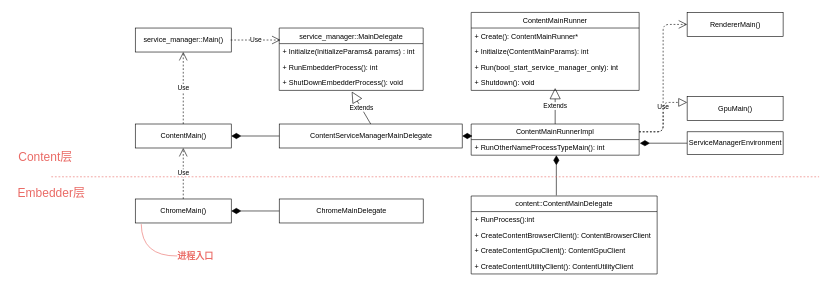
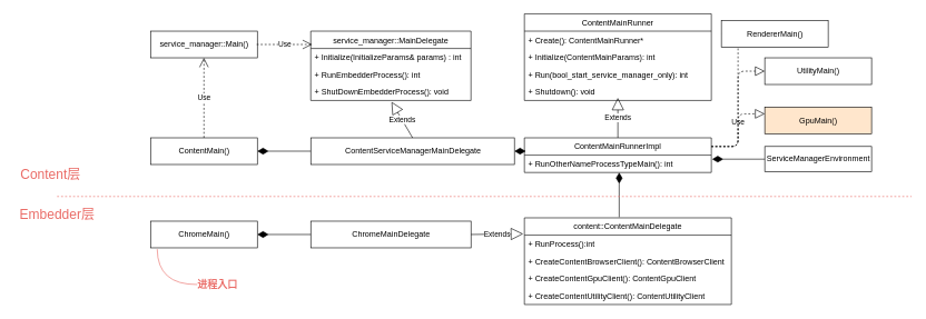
  <mxCell id="0" />
  <mxCell id="1" parent="0" />
  <mxCell id="2" value="ChromeMainDelegate" style="html=1;" parent="1" vertex="1"><mxGeometry x="465" y="331" width="240" height="40" as="geometry" /></mxCell>
+ <mxCell id="3" value="Extends" style="endArrow=block;endSize=16;endFill=0;html=1;exitX=1;exitY=0.5;exitDx=0;exitDy=0;entryX=-0.006;entryY=0.185;entryDx=0;entryDy=0;entryPerimeter=0;" parent="1" source="2" target="36" edge="1"><mxGeometry width="160" relative="1" as="geometry"><mxPoint x="815" y="511" as="sourcePoint" /><mxPoint x="1315" y="461" as="targetPoint" /></mxGeometry></mxCell>
  <mxCell id="4" value="ContentServiceManagerMainDelegate" style="html=1;" parent="1" vertex="1"><mxGeometry x="465" y="206" width="305" height="40" as="geometry" /></mxCell>
  <mxCell id="5" value="service_manager::Main()" style="html=1;" parent="1" vertex="1"><mxGeometry x="225" y="46" width="160" height="40" as="geometry" /></mxCell>
  <mxCell id="6" value="ContentMain()" style="html=1;" parent="1" vertex="1"><mxGeometry x="225" y="206" width="160" height="40" as="geometry" /></mxCell>
  <mxCell id="7" value="ChromeMain()" style="html=1;" parent="1" vertex="1"><mxGeometry x="225" y="331" width="160" height="40" as="geometry" /></mxCell>
  <mxCell id="8" value="" style="endArrow=diamondThin;endFill=1;endSize=14;html=1;exitX=0;exitY=0.5;exitDx=0;exitDy=0;entryX=1;entryY=0.5;entryDx=0;entryDy=0;" parent="1" source="2" target="7" edge="1"><mxGeometry width="160" relative="1" as="geometry"><mxPoint x="875" y="181" as="sourcePoint" /><mxPoint x="795" y="181" as="targetPoint" /></mxGeometry></mxCell>
  <mxCell id="9" value="" style="endArrow=diamondThin;endFill=1;endSize=14;html=1;entryX=1;entryY=0.5;entryDx=0;entryDy=0;" parent="1" source="4" target="6" edge="1"><mxGeometry width="160" relative="1" as="geometry"><mxPoint x="475" y="136" as="sourcePoint" /><mxPoint x="395" y="136" as="targetPoint" /></mxGeometry></mxCell>
  <mxCell id="10" value="Use" style="endArrow=open;endSize=12;dashed=1;html=1;exitX=1;exitY=0.5;exitDx=0;exitDy=0;" parent="1" edge="1"><mxGeometry width="160" relative="1" as="geometry"><mxPoint x="384" y="66" as="sourcePoint" /><mxPoint x="467" y="66" as="targetPoint" /></mxGeometry></mxCell>
  <mxCell id="11" value="" style="endArrow=diamondThin;endFill=1;endSize=14;html=1;exitX=0;exitY=0.5;exitDx=0;exitDy=0;entryX=1;entryY=0.5;entryDx=0;entryDy=0;" parent="1" target="4" edge="1"><mxGeometry width="160" relative="1" as="geometry"><mxPoint x="785" y="226" as="sourcePoint" /><mxPoint x="795" y="-44" as="targetPoint" /></mxGeometry></mxCell>
- <mxCell id="12" value="Use" style="endArrow=open;endSize=12;dashed=1;html=1;exitX=0.5;exitY=0;exitDx=0;exitDy=0;entryX=0.5;entryY=1;entryDx=0;entryDy=0;" parent="1" source="7" target="6" edge="1"><mxGeometry width="160" relative="1" as="geometry"><mxPoint x="545" y="306" as="sourcePoint" /><mxPoint x="705" y="306" as="targetPoint" /></mxGeometry></mxCell>
  <mxCell id="13" value="Use" style="endArrow=open;endSize=12;dashed=1;html=1;entryX=0.5;entryY=1;entryDx=0;entryDy=0;" parent="1" target="5" edge="1"><mxGeometry width="160" relative="1" as="geometry"><mxPoint x="305" y="206" as="sourcePoint" /><mxPoint x="315" y="256" as="targetPoint" /></mxGeometry></mxCell>
  <mxCell id="14" value="Extends" style="endArrow=block;endSize=16;endFill=0;html=1;exitX=0.5;exitY=0;exitDx=0;exitDy=0;" parent="1" edge="1"><mxGeometry width="160" relative="1" as="geometry"><mxPoint x="925" y="206" as="sourcePoint" /><mxPoint x="925" y="146" as="targetPoint" /></mxGeometry></mxCell>
  <mxCell id="15" value="Extends" style="endArrow=block;endSize=16;endFill=0;html=1;exitX=0.5;exitY=0;exitDx=0;exitDy=0;entryX=0.504;entryY=1.077;entryDx=0;entryDy=0;entryPerimeter=0;" parent="1" source="4" target="28" edge="1"><mxGeometry width="160" relative="1" as="geometry"><mxPoint x="935" y="216" as="sourcePoint" /><mxPoint x="586" y="150" as="targetPoint" /></mxGeometry></mxCell>
  <mxCell id="16" value="Use" style="endArrow=open;endSize=12;dashed=1;html=1;entryX=0;entryY=0.5;entryDx=0;entryDy=0;exitX=1;exitY=0.25;exitDx=0;exitDy=0;" parent="1" source="34" target="20" edge="1"><mxGeometry x="-0.373" width="160" relative="1" as="geometry"><mxPoint x="795" y="306" as="sourcePoint" /><mxPoint x="1148.12" y="219" as="targetPoint" /><Array as="points"><mxPoint x="1105" y="219" /><mxPoint x="1105" y="40" /></Array><mxPoint as="offset" /></mxGeometry></mxCell>
  <mxCell id="17" value="" style="endArrow=diamondThin;endFill=1;endSize=14;html=1;exitX=0.458;exitY=-0.038;exitDx=0;exitDy=0;entryX=0.507;entryY=0.846;entryDx=0;entryDy=0;entryPerimeter=0;exitPerimeter=0;" parent="1" edge="1"><mxGeometry width="160" relative="1" as="geometry"><mxPoint x="926.98" y="325.06" as="sourcePoint" /><mxPoint x="926.96" y="257.996" as="targetPoint" /></mxGeometry></mxCell>
  <mxCell id="18" value="" style="endArrow=none;html=1;edgeStyle=orthogonalEdgeStyle;curved=1;fontColor=#EA6B66;strokeColor=#EA6B66;" parent="1" edge="1"><mxGeometry width="50" height="50" relative="1" as="geometry"><mxPoint x="295" y="426" as="sourcePoint" /><mxPoint x="235" y="373" as="targetPoint" /></mxGeometry></mxCell>
  <mxCell id="19" value="进程入口" style="text;html=1;resizable=0;autosize=1;align=center;verticalAlign=middle;points=[];fillColor=none;strokeColor=none;rounded=0;fontSize=15;fontColor=#EA6B66;fontStyle=1" parent="1" vertex="1"><mxGeometry x="285" y="416" width="80" height="20" as="geometry" /></mxCell>
- <mxCell id="20" value="RendererMain()" style="html=1;" parent="1" vertex="1"><mxGeometry x="1145" y="20" width="160" height="40" as="geometry" /></mxCell>
- <mxCell id="22" value="GpuMain()" style="html=1;" parent="1" vertex="1"><mxGeometry x="1145" y="160" width="160" height="40" as="geometry" /></mxCell>
+ <mxCell id="20" value="RendererMain()" style="html=1;" parent="1" vertex="1"><mxGeometry x="1080" y="30" width="160" height="40" as="geometry" /></mxCell>
+ <mxCell id="21" value="UtilityMain()" style="html=1;" parent="1" vertex="1"><mxGeometry x="1145" y="86" width="160" height="40" as="geometry" /></mxCell>
+ <mxCell id="22" value="GpuMain()" style="html=1;fillColor=#ffe6cc;" parent="1" vertex="1"><mxGeometry x="1145" y="160" width="160" height="40" as="geometry" /></mxCell>
+ <mxCell id="23" value="" style="endArrow=block;dashed=1;endFill=0;endSize=12;html=1;entryX=0;entryY=0.5;entryDx=0;entryDy=0;exitX=1;exitY=0.25;exitDx=0;exitDy=0;" parent="1" source="34" target="21" edge="1"><mxGeometry width="160" relative="1" as="geometry"><mxPoint x="745" y="146" as="sourcePoint" /><mxPoint x="905" y="146" as="targetPoint" /><Array as="points"><mxPoint x="1105" y="219" /><mxPoint x="1105" y="106" /></Array></mxGeometry></mxCell>
  <mxCell id="24" value="" style="endArrow=block;dashed=1;endFill=0;endSize=12;html=1;exitX=1;exitY=0.25;exitDx=0;exitDy=0;entryX=0;entryY=0.25;entryDx=0;entryDy=0;" parent="1" target="22" edge="1"><mxGeometry width="160" relative="1" as="geometry"><mxPoint x="1065" y="219" as="sourcePoint" /><mxPoint x="1145" y="216" as="targetPoint" /><Array as="points"><mxPoint x="1105" y="219" /><mxPoint x="1105" y="170" /></Array></mxGeometry></mxCell>
  <mxCell id="25" value="service_manager::MainDelegate" style="swimlane;fontStyle=0;childLayout=stackLayout;horizontal=1;startSize=26;fillColor=none;horizontalStack=0;resizeParent=1;resizeParentMax=0;resizeLast=0;collapsible=1;marginBottom=0;" parent="1" vertex="1"><mxGeometry x="465" y="46" width="240" height="104" as="geometry" /></mxCell>
  <mxCell id="26" value="+ Initialize(InitializeParams&amp; params) : int" style="text;strokeColor=none;fillColor=none;align=left;verticalAlign=top;spacingLeft=4;spacingRight=4;overflow=hidden;rotatable=0;points=[[0,0.5],[1,0.5]];portConstraint=eastwest;" parent="25" vertex="1"><mxGeometry y="26" width="240" height="26" as="geometry" /></mxCell>
  <mxCell id="27" value="+ RunEmbedderProcess(): int" style="text;strokeColor=none;fillColor=none;align=left;verticalAlign=top;spacingLeft=4;spacingRight=4;overflow=hidden;rotatable=0;points=[[0,0.5],[1,0.5]];portConstraint=eastwest;" parent="25" vertex="1"><mxGeometry y="52" width="240" height="26" as="geometry" /></mxCell>
  <mxCell id="28" value="+ ShutDownEmbedderProcess(): void" style="text;strokeColor=none;fillColor=none;align=left;verticalAlign=top;spacingLeft=4;spacingRight=4;overflow=hidden;rotatable=0;points=[[0,0.5],[1,0.5]];portConstraint=eastwest;" parent="25" vertex="1"><mxGeometry y="78" width="240" height="26" as="geometry" /></mxCell>
  <mxCell id="29" value="ContentMainRunner" style="swimlane;fontStyle=0;childLayout=stackLayout;horizontal=1;startSize=26;fillColor=none;horizontalStack=0;resizeParent=1;resizeParentMax=0;resizeLast=0;collapsible=1;marginBottom=0;" parent="1" vertex="1"><mxGeometry x="785" y="20" width="280" height="130" as="geometry" /></mxCell>
  <mxCell id="30" value="+ Create(): ContentMainRunner*" style="text;strokeColor=none;fillColor=none;align=left;verticalAlign=top;spacingLeft=4;spacingRight=4;overflow=hidden;rotatable=0;points=[[0,0.5],[1,0.5]];portConstraint=eastwest;" parent="29" vertex="1"><mxGeometry y="26" width="280" height="26" as="geometry" /></mxCell>
  <mxCell id="31" value="+ Initialize(ContentMainParams): int" style="text;strokeColor=none;fillColor=none;align=left;verticalAlign=top;spacingLeft=4;spacingRight=4;overflow=hidden;rotatable=0;points=[[0,0.5],[1,0.5]];portConstraint=eastwest;" parent="29" vertex="1"><mxGeometry y="52" width="280" height="26" as="geometry" /></mxCell>
  <mxCell id="32" value="+ Run(bool_start_service_manager_only): int" style="text;strokeColor=none;fillColor=none;align=left;verticalAlign=top;spacingLeft=4;spacingRight=4;overflow=hidden;rotatable=0;points=[[0,0.5],[1,0.5]];portConstraint=eastwest;" parent="29" vertex="1"><mxGeometry y="78" width="280" height="26" as="geometry" /></mxCell>
  <mxCell id="33" value="+ Shutdown(): void" style="text;strokeColor=none;fillColor=none;align=left;verticalAlign=top;spacingLeft=4;spacingRight=4;overflow=hidden;rotatable=0;points=[[0,0.5],[1,0.5]];portConstraint=eastwest;" parent="29" vertex="1"><mxGeometry y="104" width="280" height="26" as="geometry" /></mxCell>
  <mxCell id="34" value="ContentMainRunnerImpl" style="swimlane;fontStyle=0;childLayout=stackLayout;horizontal=1;startSize=26;fillColor=none;horizontalStack=0;resizeParent=1;resizeParentMax=0;resizeLast=0;collapsible=1;marginBottom=0;" parent="1" vertex="1"><mxGeometry x="785" y="206" width="280" height="52" as="geometry" /></mxCell>
  <mxCell id="35" value="+ RunOtherNameProcessTypeMain(): int" style="text;strokeColor=none;fillColor=none;align=left;verticalAlign=top;spacingLeft=4;spacingRight=4;overflow=hidden;rotatable=0;points=[[0,0.5],[1,0.5]];portConstraint=eastwest;" parent="34" vertex="1"><mxGeometry y="26" width="280" height="26" as="geometry" /></mxCell>
  <mxCell id="36" value="content::ContentMainDelegate" style="swimlane;fontStyle=0;childLayout=stackLayout;horizontal=1;startSize=26;fillColor=none;horizontalStack=0;resizeParent=1;resizeParentMax=0;resizeLast=0;collapsible=1;marginBottom=0;" parent="1" vertex="1"><mxGeometry x="785" y="326" width="310" height="130" as="geometry" /></mxCell>
  <mxCell id="37" value="+ RunProcess():int" style="text;strokeColor=none;fillColor=none;align=left;verticalAlign=top;spacingLeft=4;spacingRight=4;overflow=hidden;rotatable=0;points=[[0,0.5],[1,0.5]];portConstraint=eastwest;" parent="36" vertex="1"><mxGeometry y="26" width="310" height="26" as="geometry" /></mxCell>
  <mxCell id="38" value="+ CreateContentBrowserClient(): ContentBrowserClient" style="text;strokeColor=none;fillColor=none;align=left;verticalAlign=top;spacingLeft=4;spacingRight=4;overflow=hidden;rotatable=0;points=[[0,0.5],[1,0.5]];portConstraint=eastwest;" parent="36" vertex="1"><mxGeometry y="52" width="310" height="26" as="geometry" /></mxCell>
  <mxCell id="39" value="+ CreateContentGpuClient(): ContentGpuClient&#10;" style="text;strokeColor=none;fillColor=none;align=left;verticalAlign=top;spacingLeft=4;spacingRight=4;overflow=hidden;rotatable=0;points=[[0,0.5],[1,0.5]];portConstraint=eastwest;" parent="36" vertex="1"><mxGeometry y="78" width="310" height="26" as="geometry" /></mxCell>
  <mxCell id="40" value="+ CreateContentUtilityClient(): ContentUtilityClient" style="text;strokeColor=none;fillColor=none;align=left;verticalAlign=top;spacingLeft=4;spacingRight=4;overflow=hidden;rotatable=0;points=[[0,0.5],[1,0.5]];portConstraint=eastwest;" parent="36" vertex="1"><mxGeometry y="104" width="310" height="26" as="geometry" /></mxCell>
  <mxCell id="41" value="" style="line;strokeWidth=1;fillColor=#ffe6cc;align=left;verticalAlign=middle;spacingTop=-1;spacingLeft=3;spacingRight=3;rotatable=0;labelPosition=right;points=[];portConstraint=eastwest;fontSize=15;dashed=1;strokeColor=#EA6B66;" parent="1" vertex="1"><mxGeometry x="85" y="290" width="1280" height="8" as="geometry" /></mxCell>
  <mxCell id="42" value="Embedder层" style="text;html=1;resizable=0;autosize=1;align=center;verticalAlign=middle;points=[];fillColor=none;strokeColor=none;rounded=0;fontSize=20;fontColor=#EA6B66;" parent="1" vertex="1"><mxGeometry x="20" y="305" width="130" height="30" as="geometry" /></mxCell>
  <mxCell id="43" value="Content层" style="text;html=1;resizable=0;autosize=1;align=center;verticalAlign=middle;points=[];fillColor=none;strokeColor=none;rounded=0;fontSize=20;fontColor=#EA6B66;" parent="1" vertex="1"><mxGeometry x="20" y="246" width="110" height="30" as="geometry" /></mxCell>
  <mxCell id="44" value="ServiceManagerEnvironment" style="html=1;" parent="1" vertex="1"><mxGeometry x="1145" y="219" width="160" height="38" as="geometry" /></mxCell>
  <mxCell id="45" value="" style="endArrow=diamondThin;endFill=1;endSize=14;html=1;exitX=0;exitY=0.5;exitDx=0;exitDy=0;entryX=1.004;entryY=0.231;entryDx=0;entryDy=0;entryPerimeter=0;" parent="1" source="44" target="35" edge="1"><mxGeometry width="160" relative="1" as="geometry"><mxPoint x="795" y="236" as="sourcePoint" /><mxPoint x="715" y="236" as="targetPoint" /></mxGeometry></mxCell>
